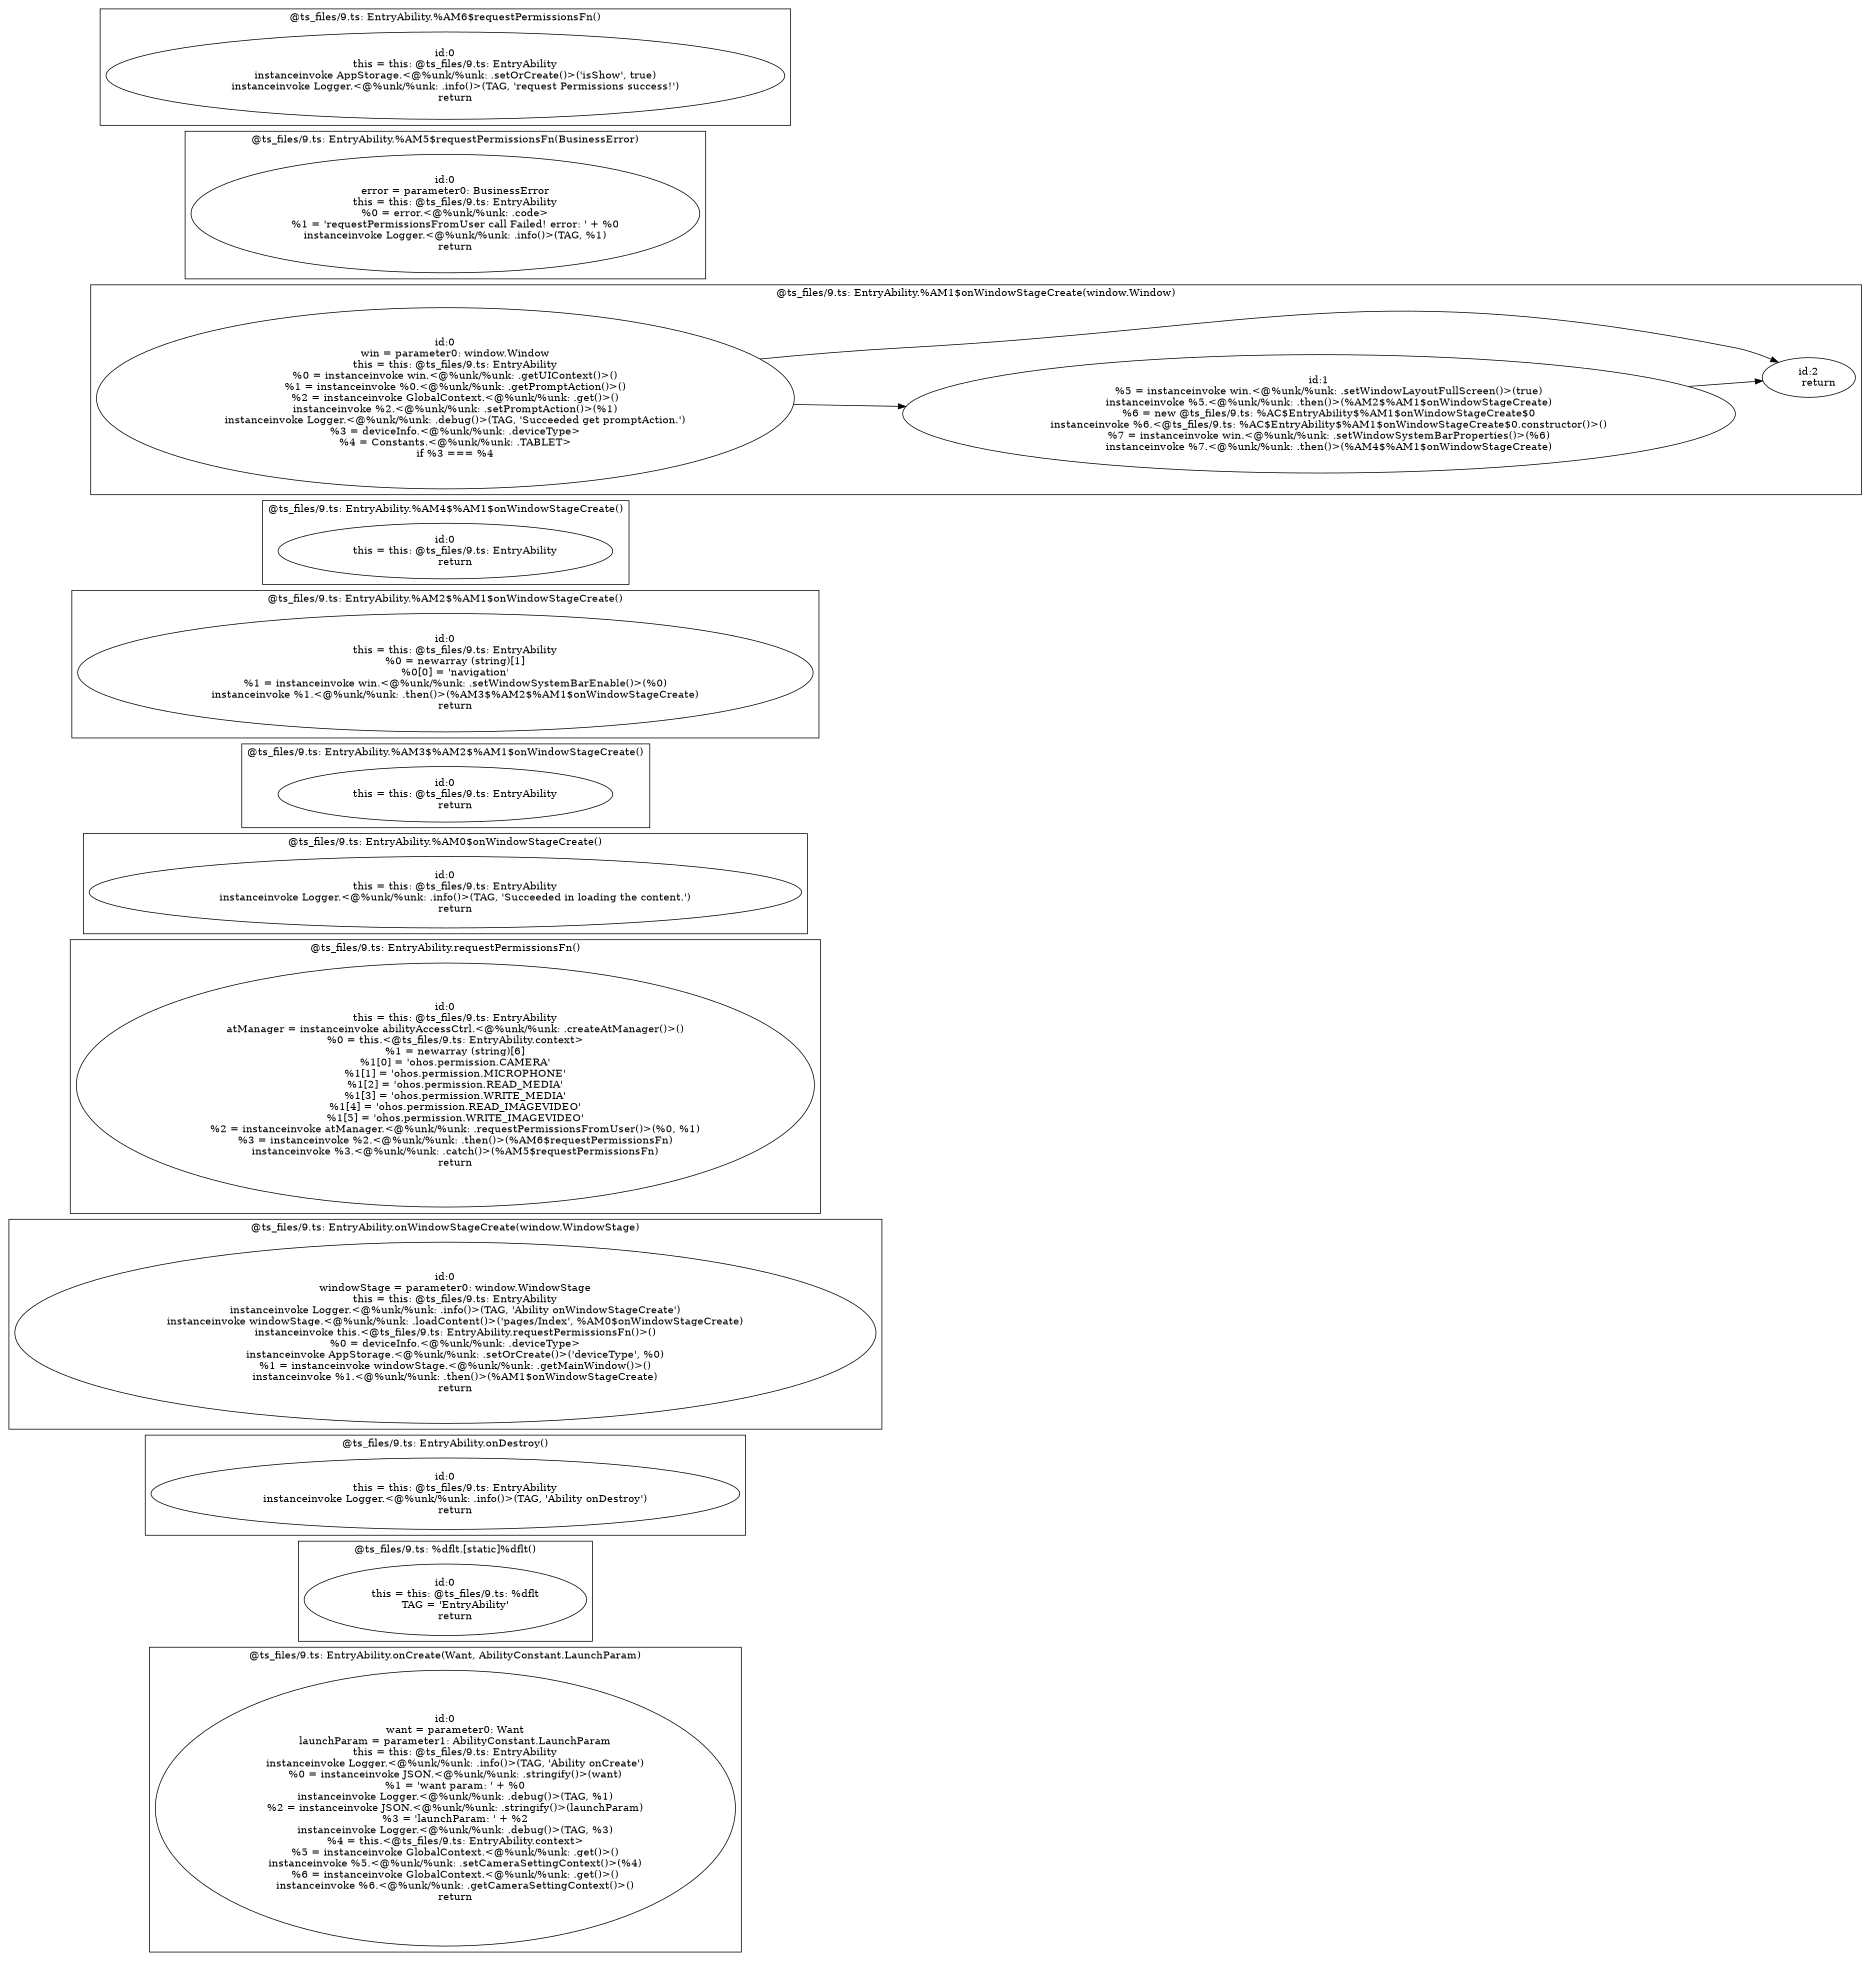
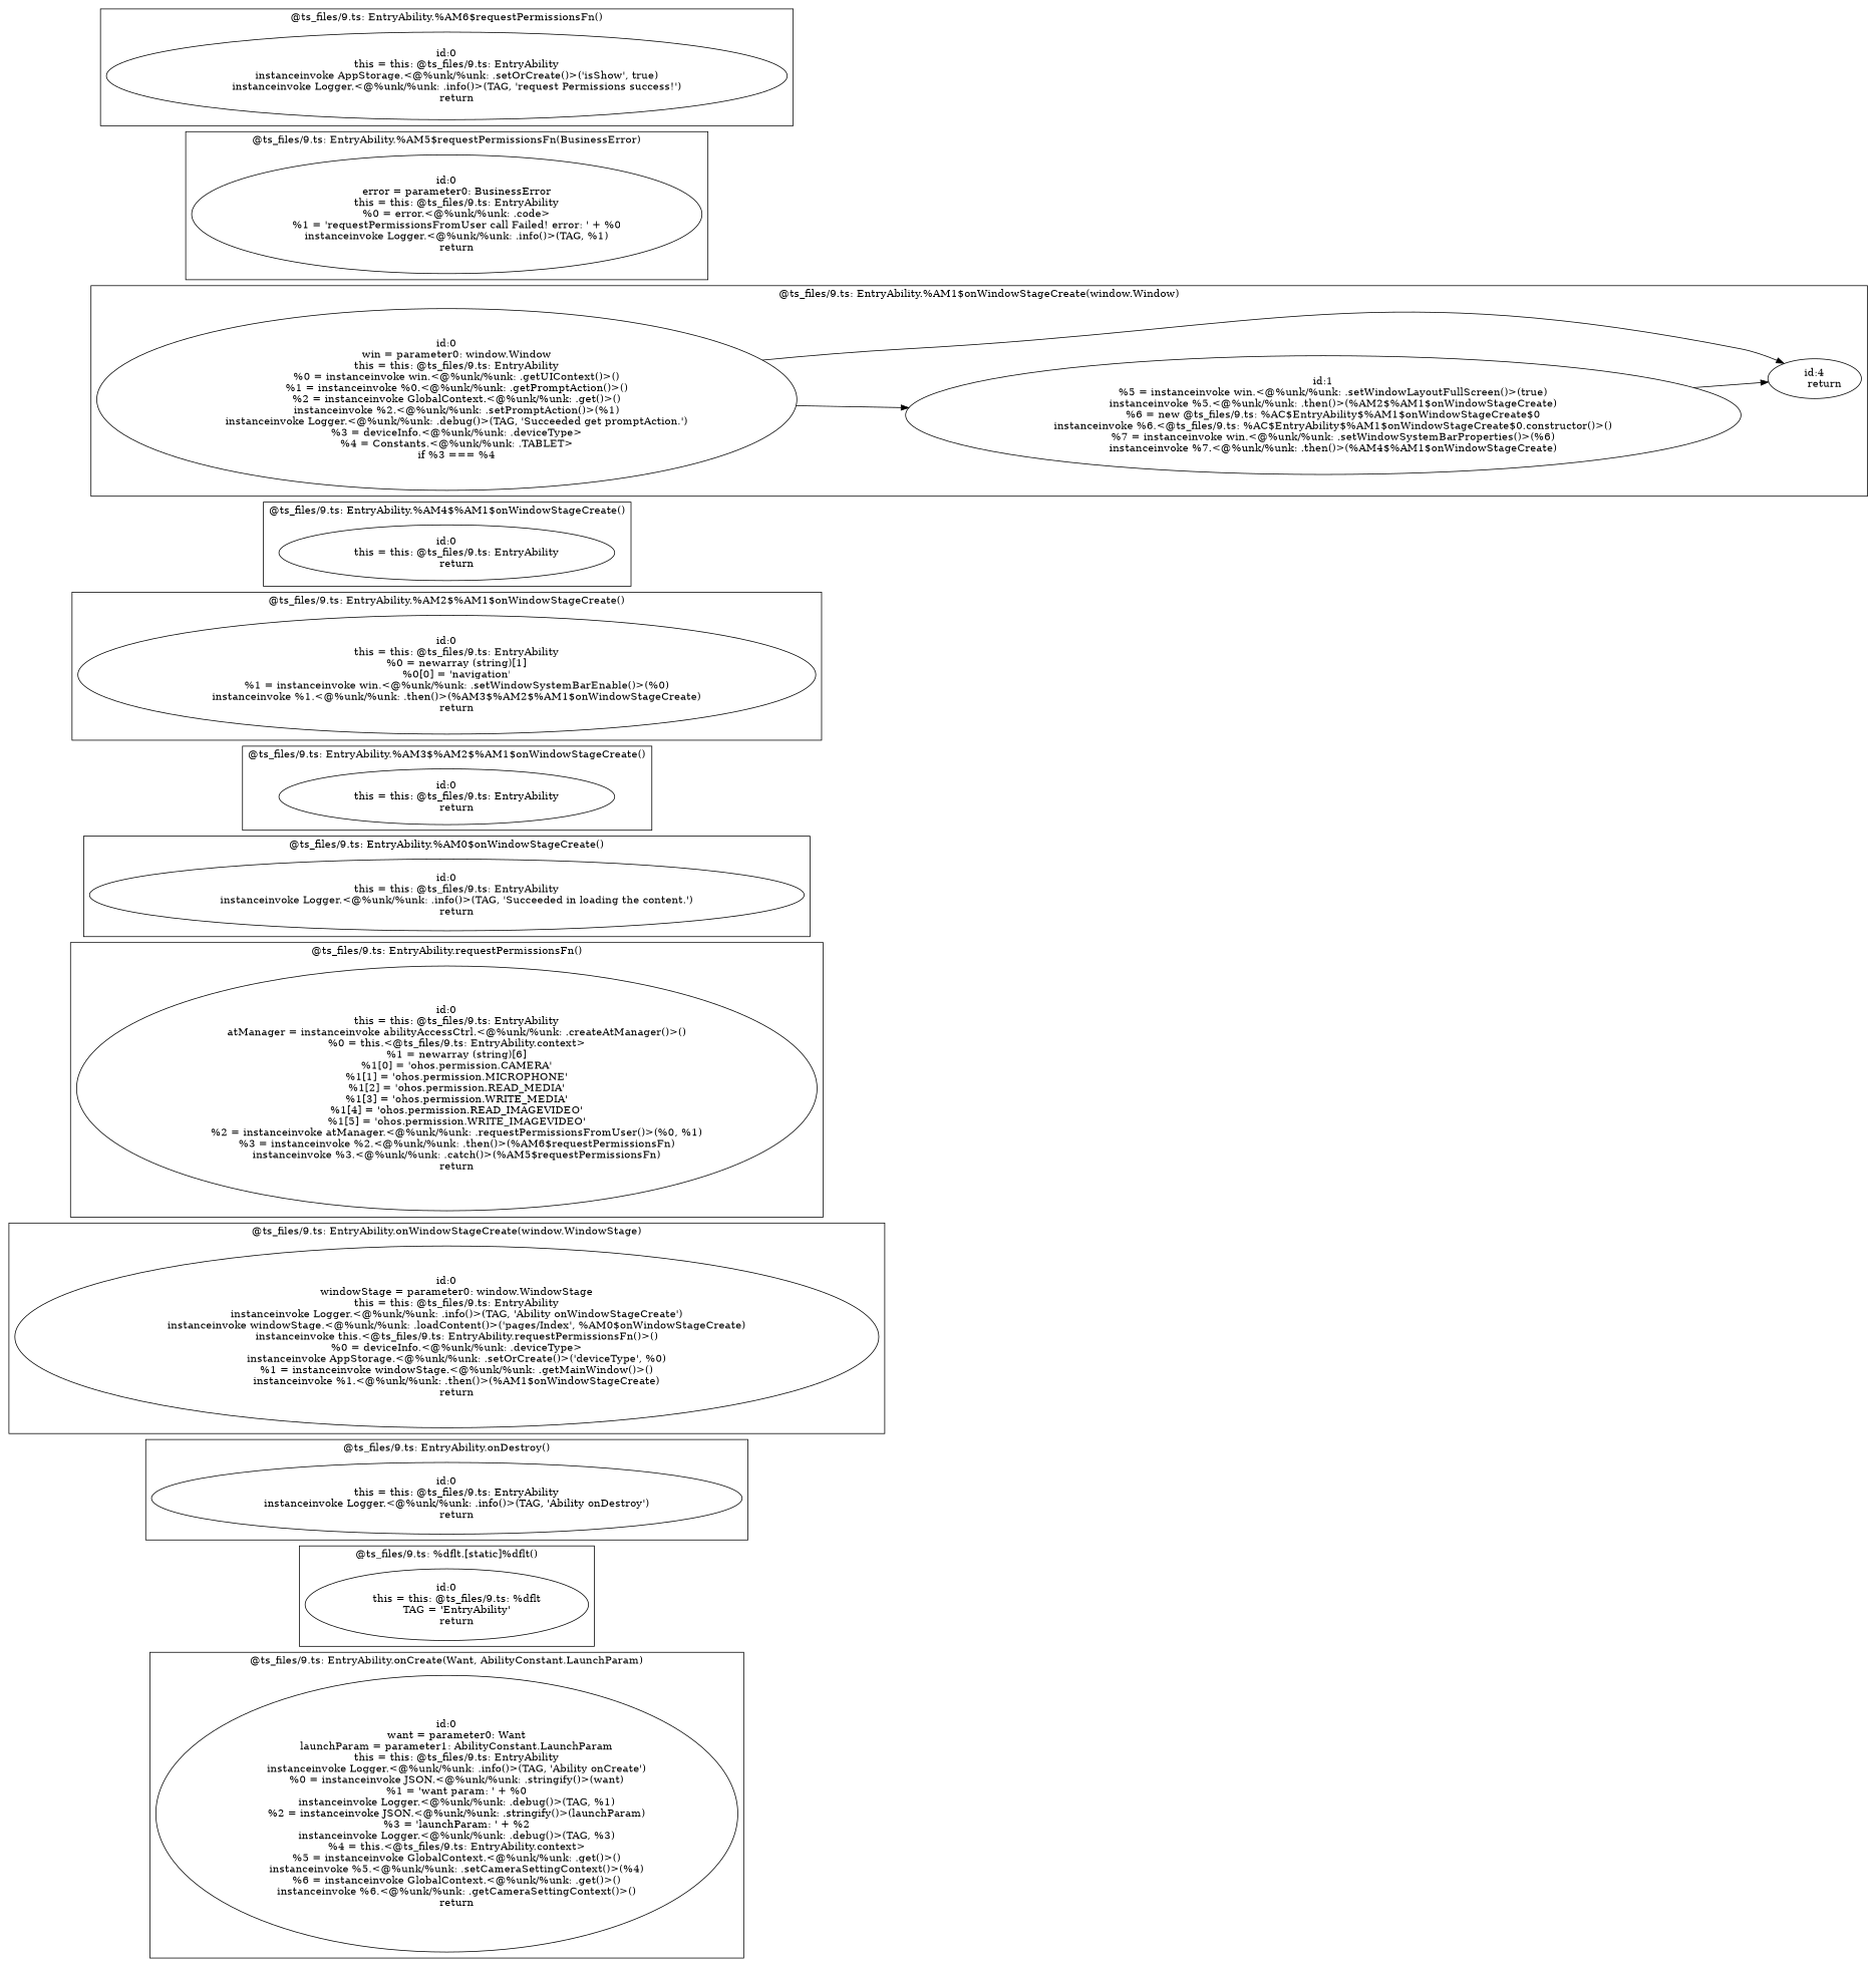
  digraph {
    rankdir=LR
    n1 [label="id:0\n      want = parameter0: Want\n      launchParam = parameter1: AbilityConstant.LaunchParam\n      this = this: @ts_files/9.ts: EntryAbility\n      instanceinvoke Logger.<@%unk/%unk: .info()>(TAG, 'Ability onCreate')\n      %0 = instanceinvoke JSON.<@%unk/%unk: .stringify()>(want)\n      %1 = 'want param: ' + %0\n      instanceinvoke Logger.<@%unk/%unk: .debug()>(TAG, %1)\n      %2 = instanceinvoke JSON.<@%unk/%unk: .stringify()>(launchParam)\n      %3 = 'launchParam: ' + %2\n      instanceinvoke Logger.<@%unk/%unk: .debug()>(TAG, %3)\n      %4 = this.<@ts_files/9.ts: EntryAbility.context>\n      %5 = instanceinvoke GlobalContext.<@%unk/%unk: .get()>()\n      instanceinvoke %5.<@%unk/%unk: .setCameraSettingContext()>(%4)\n      %6 = instanceinvoke GlobalContext.<@%unk/%unk: .get()>()\n      instanceinvoke %6.<@%unk/%unk: .getCameraSettingContext()>()\n      return"]
    n2 [label="id:0\n      this = this: @ts_files/9.ts: %dflt\n      TAG = 'EntryAbility'\n      return"]
    n3 [label="id:0\n      this = this: @ts_files/9.ts: EntryAbility\n      instanceinvoke Logger.<@%unk/%unk: .info()>(TAG, 'Ability onDestroy')\n      return"]
    n4 [label="id:0\n      windowStage = parameter0: window.WindowStage\n      this = this: @ts_files/9.ts: EntryAbility\n      instanceinvoke Logger.<@%unk/%unk: .info()>(TAG, 'Ability onWindowStageCreate')\n      instanceinvoke windowStage.<@%unk/%unk: .loadContent()>('pages/Index', %AM0$onWindowStageCreate)\n      instanceinvoke this.<@ts_files/9.ts: EntryAbility.requestPermissionsFn()>()\n      %0 = deviceInfo.<@%unk/%unk: .deviceType>\n      instanceinvoke AppStorage.<@%unk/%unk: .setOrCreate()>('deviceType', %0)\n      %1 = instanceinvoke windowStage.<@%unk/%unk: .getMainWindow()>()\n      instanceinvoke %1.<@%unk/%unk: .then()>(%AM1$onWindowStageCreate)\n      return"]
    n5 [label="id:0\n      this = this: @ts_files/9.ts: EntryAbility\n      atManager = instanceinvoke abilityAccessCtrl.<@%unk/%unk: .createAtManager()>()\n      %0 = this.<@ts_files/9.ts: EntryAbility.context>\n      %1 = newarray (string)[6]\n      %1[0] = 'ohos.permission.CAMERA'\n      %1[1] = 'ohos.permission.MICROPHONE'\n      %1[2] = 'ohos.permission.READ_MEDIA'\n      %1[3] = 'ohos.permission.WRITE_MEDIA'\n      %1[4] = 'ohos.permission.READ_IMAGEVIDEO'\n      %1[5] = 'ohos.permission.WRITE_IMAGEVIDEO'\n      %2 = instanceinvoke atManager.<@%unk/%unk: .requestPermissionsFromUser()>(%0, %1)\n      %3 = instanceinvoke %2.<@%unk/%unk: .then()>(%AM6$requestPermissionsFn)\n      instanceinvoke %3.<@%unk/%unk: .catch()>(%AM5$requestPermissionsFn)\n      return"]
    n6 [label="id:0\n      this = this: @ts_files/9.ts: EntryAbility\n      instanceinvoke Logger.<@%unk/%unk: .info()>(TAG, 'Succeeded in loading the content.')\n      return"]
    n7 [label="id:0\n      this = this: @ts_files/9.ts: EntryAbility\n      return"]
    n8 [label="id:0\n      this = this: @ts_files/9.ts: EntryAbility\n      %0 = newarray (string)[1]\n      %0[0] = 'navigation'\n      %1 = instanceinvoke win.<@%unk/%unk: .setWindowSystemBarEnable()>(%0)\n      instanceinvoke %1.<@%unk/%unk: .then()>(%AM3$%AM2$%AM1$onWindowStageCreate)\n      return"]
    n9 [label="id:0\n      this = this: @ts_files/9.ts: EntryAbility\n      return"]
    n10 [label="id:0\n      win = parameter0: window.Window\n      this = this: @ts_files/9.ts: EntryAbility\n      %0 = instanceinvoke win.<@%unk/%unk: .getUIContext()>()\n      %1 = instanceinvoke %0.<@%unk/%unk: .getPromptAction()>()\n      %2 = instanceinvoke GlobalContext.<@%unk/%unk: .get()>()\n      instanceinvoke %2.<@%unk/%unk: .setPromptAction()>(%1)\n      instanceinvoke Logger.<@%unk/%unk: .debug()>(TAG, 'Succeeded get promptAction.')\n      %3 = deviceInfo.<@%unk/%unk: .deviceType>\n      %4 = Constants.<@%unk/%unk: .TABLET>\n      if %3 === %4"]
    n11 [label="id:1\n      %5 = instanceinvoke win.<@%unk/%unk: .setWindowLayoutFullScreen()>(true)\n      instanceinvoke %5.<@%unk/%unk: .then()>(%AM2$%AM1$onWindowStageCreate)\n      %6 = new @ts_files/9.ts: %AC$EntryAbility$%AM1$onWindowStageCreate$0\n      instanceinvoke %6.<@ts_files/9.ts: %AC$EntryAbility$%AM1$onWindowStageCreate$0.constructor()>()\n      %7 = instanceinvoke win.<@%unk/%unk: .setWindowSystemBarProperties()>(%6)\n      instanceinvoke %7.<@%unk/%unk: .then()>(%AM4$%AM1$onWindowStageCreate)"]
-   n12 [label="id:2\n      return"]
+   n12 [label="id:4\n      return"]
    n13 [label="id:0\n      error = parameter0: BusinessError\n      this = this: @ts_files/9.ts: EntryAbility\n      %0 = error.<@%unk/%unk: .code>\n      %1 = 'requestPermissionsFromUser call Failed! error: ' + %0\n      instanceinvoke Logger.<@%unk/%unk: .info()>(TAG, %1)\n      return"]
    n14 [label="id:0\n      this = this: @ts_files/9.ts: EntryAbility\n      instanceinvoke AppStorage.<@%unk/%unk: .setOrCreate()>('isShow', true)\n      instanceinvoke Logger.<@%unk/%unk: .info()>(TAG, 'request Permissions success!')\n      return"]
    subgraph cluster_1 {
      label="@ts_files/9.ts: EntryAbility.onCreate(Want, AbilityConstant.LaunchParam)"
      n1
    }
    subgraph cluster_2 {
      label="@ts_files/9.ts: %dflt.[static]%dflt()"
      n2
    }
    subgraph cluster_3 {
      label="@ts_files/9.ts: EntryAbility.onDestroy()"
      n3
    }
    subgraph cluster_4 {
      label="@ts_files/9.ts: EntryAbility.onWindowStageCreate(window.WindowStage)"
      n4
    }
    subgraph cluster_5 {
      label="@ts_files/9.ts: EntryAbility.requestPermissionsFn()"
      n5
    }
    subgraph cluster_6 {
      label="@ts_files/9.ts: EntryAbility.%AM0$onWindowStageCreate()"
      n6
    }
    subgraph cluster_7 {
      label="@ts_files/9.ts: EntryAbility.%AM3$%AM2$%AM1$onWindowStageCreate()"
      n7
    }
    subgraph cluster_8 {
      label="@ts_files/9.ts: EntryAbility.%AM2$%AM1$onWindowStageCreate()"
      n8
    }
    subgraph cluster_9 {
      label="@ts_files/9.ts: EntryAbility.%AM4$%AM1$onWindowStageCreate()"
      n9
    }
    subgraph cluster_10 {
      label="@ts_files/9.ts: EntryAbility.%AM1$onWindowStageCreate(window.Window)"
      n10
      n11
      n12
    }
    subgraph cluster_11 {
      label="@ts_files/9.ts: EntryAbility.%AM5$requestPermissionsFn(BusinessError)"
      n13
    }
    subgraph cluster_12 {
      label="@ts_files/9.ts: EntryAbility.%AM6$requestPermissionsFn()"
      n14
    }
    n10 -> n11
    n10 -> n12
    n11 -> n12
  }
